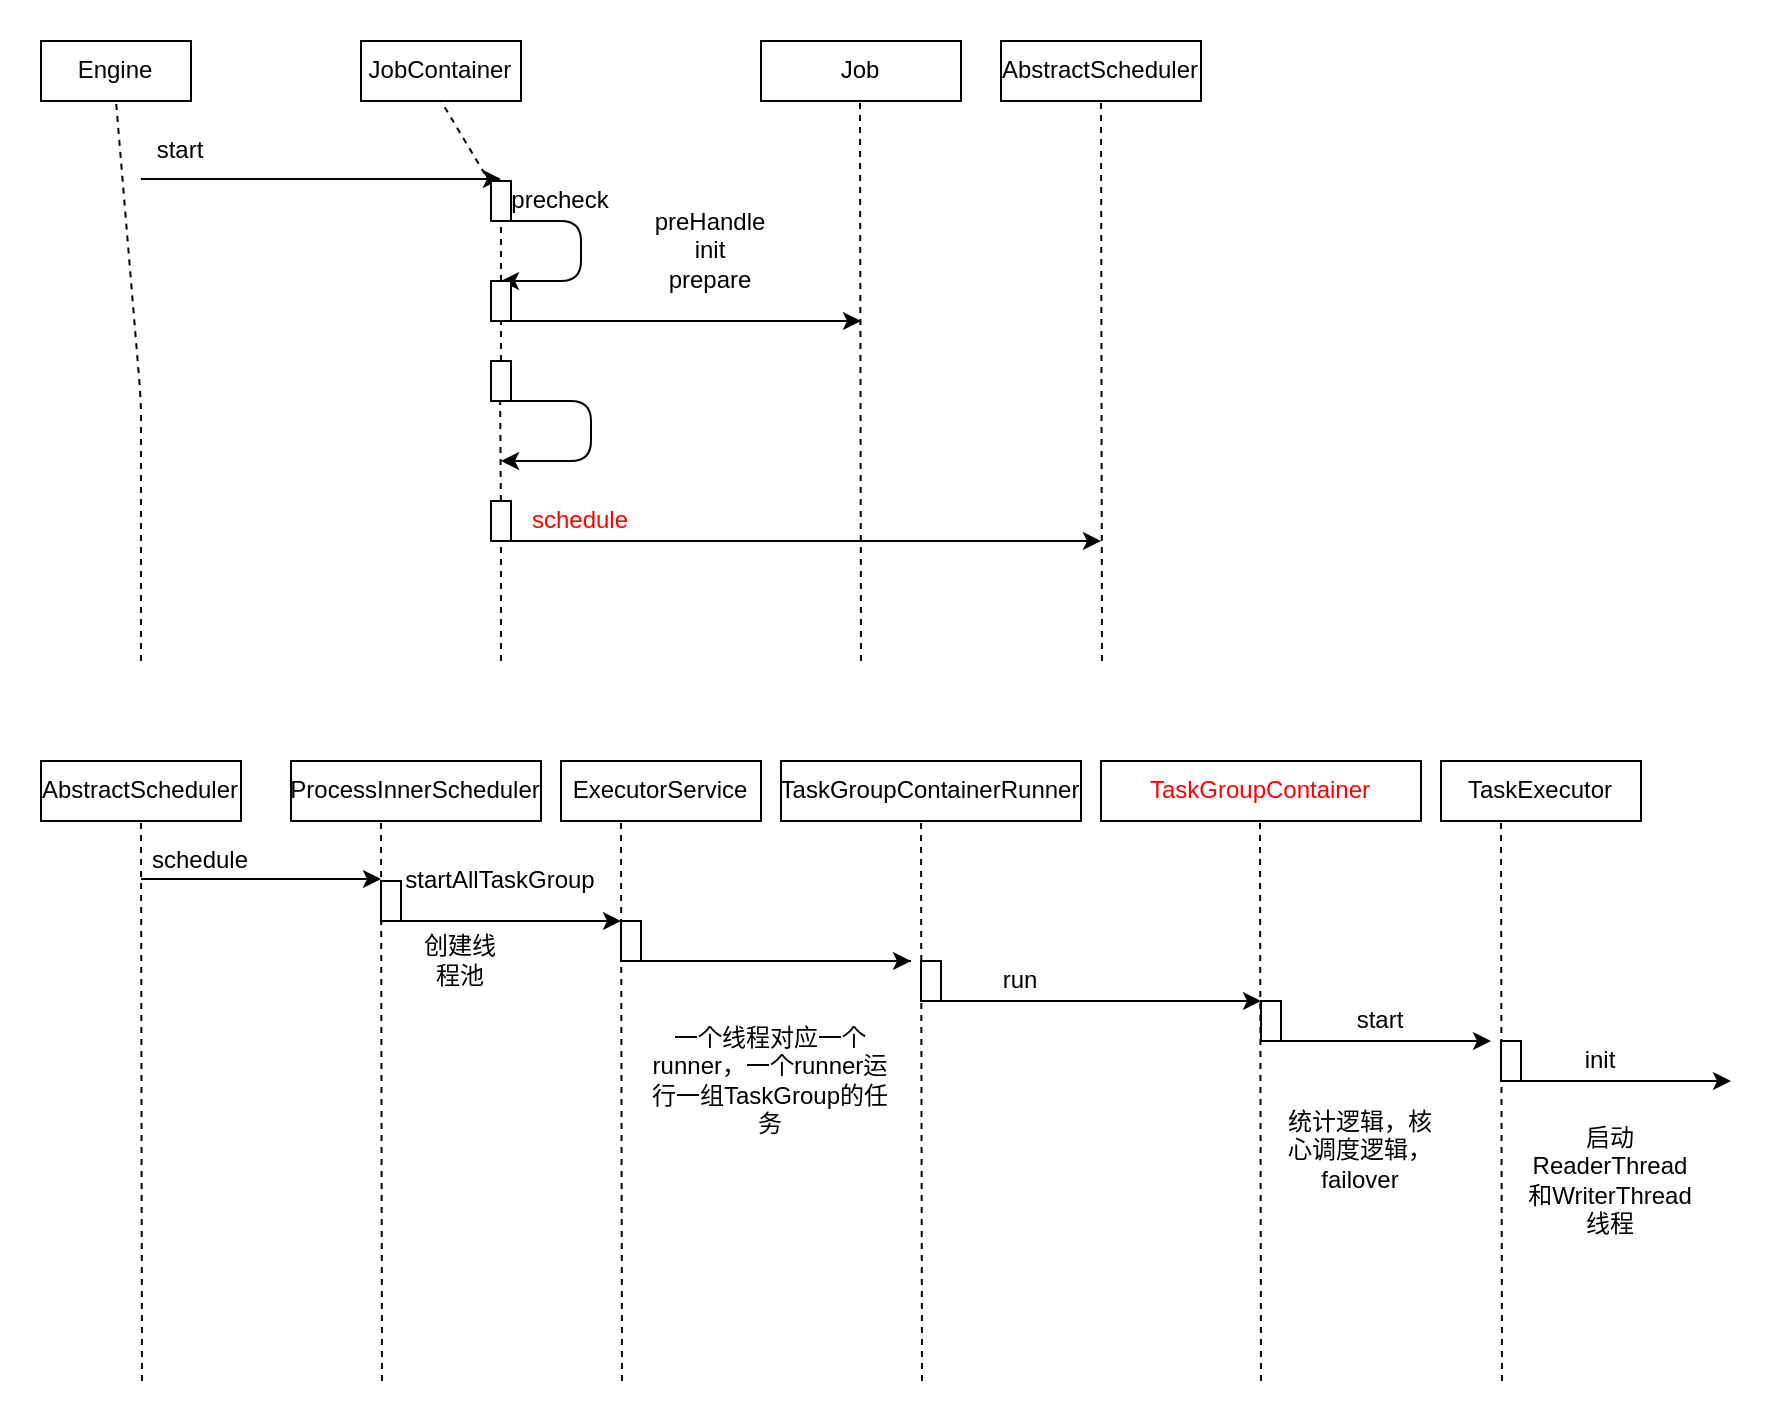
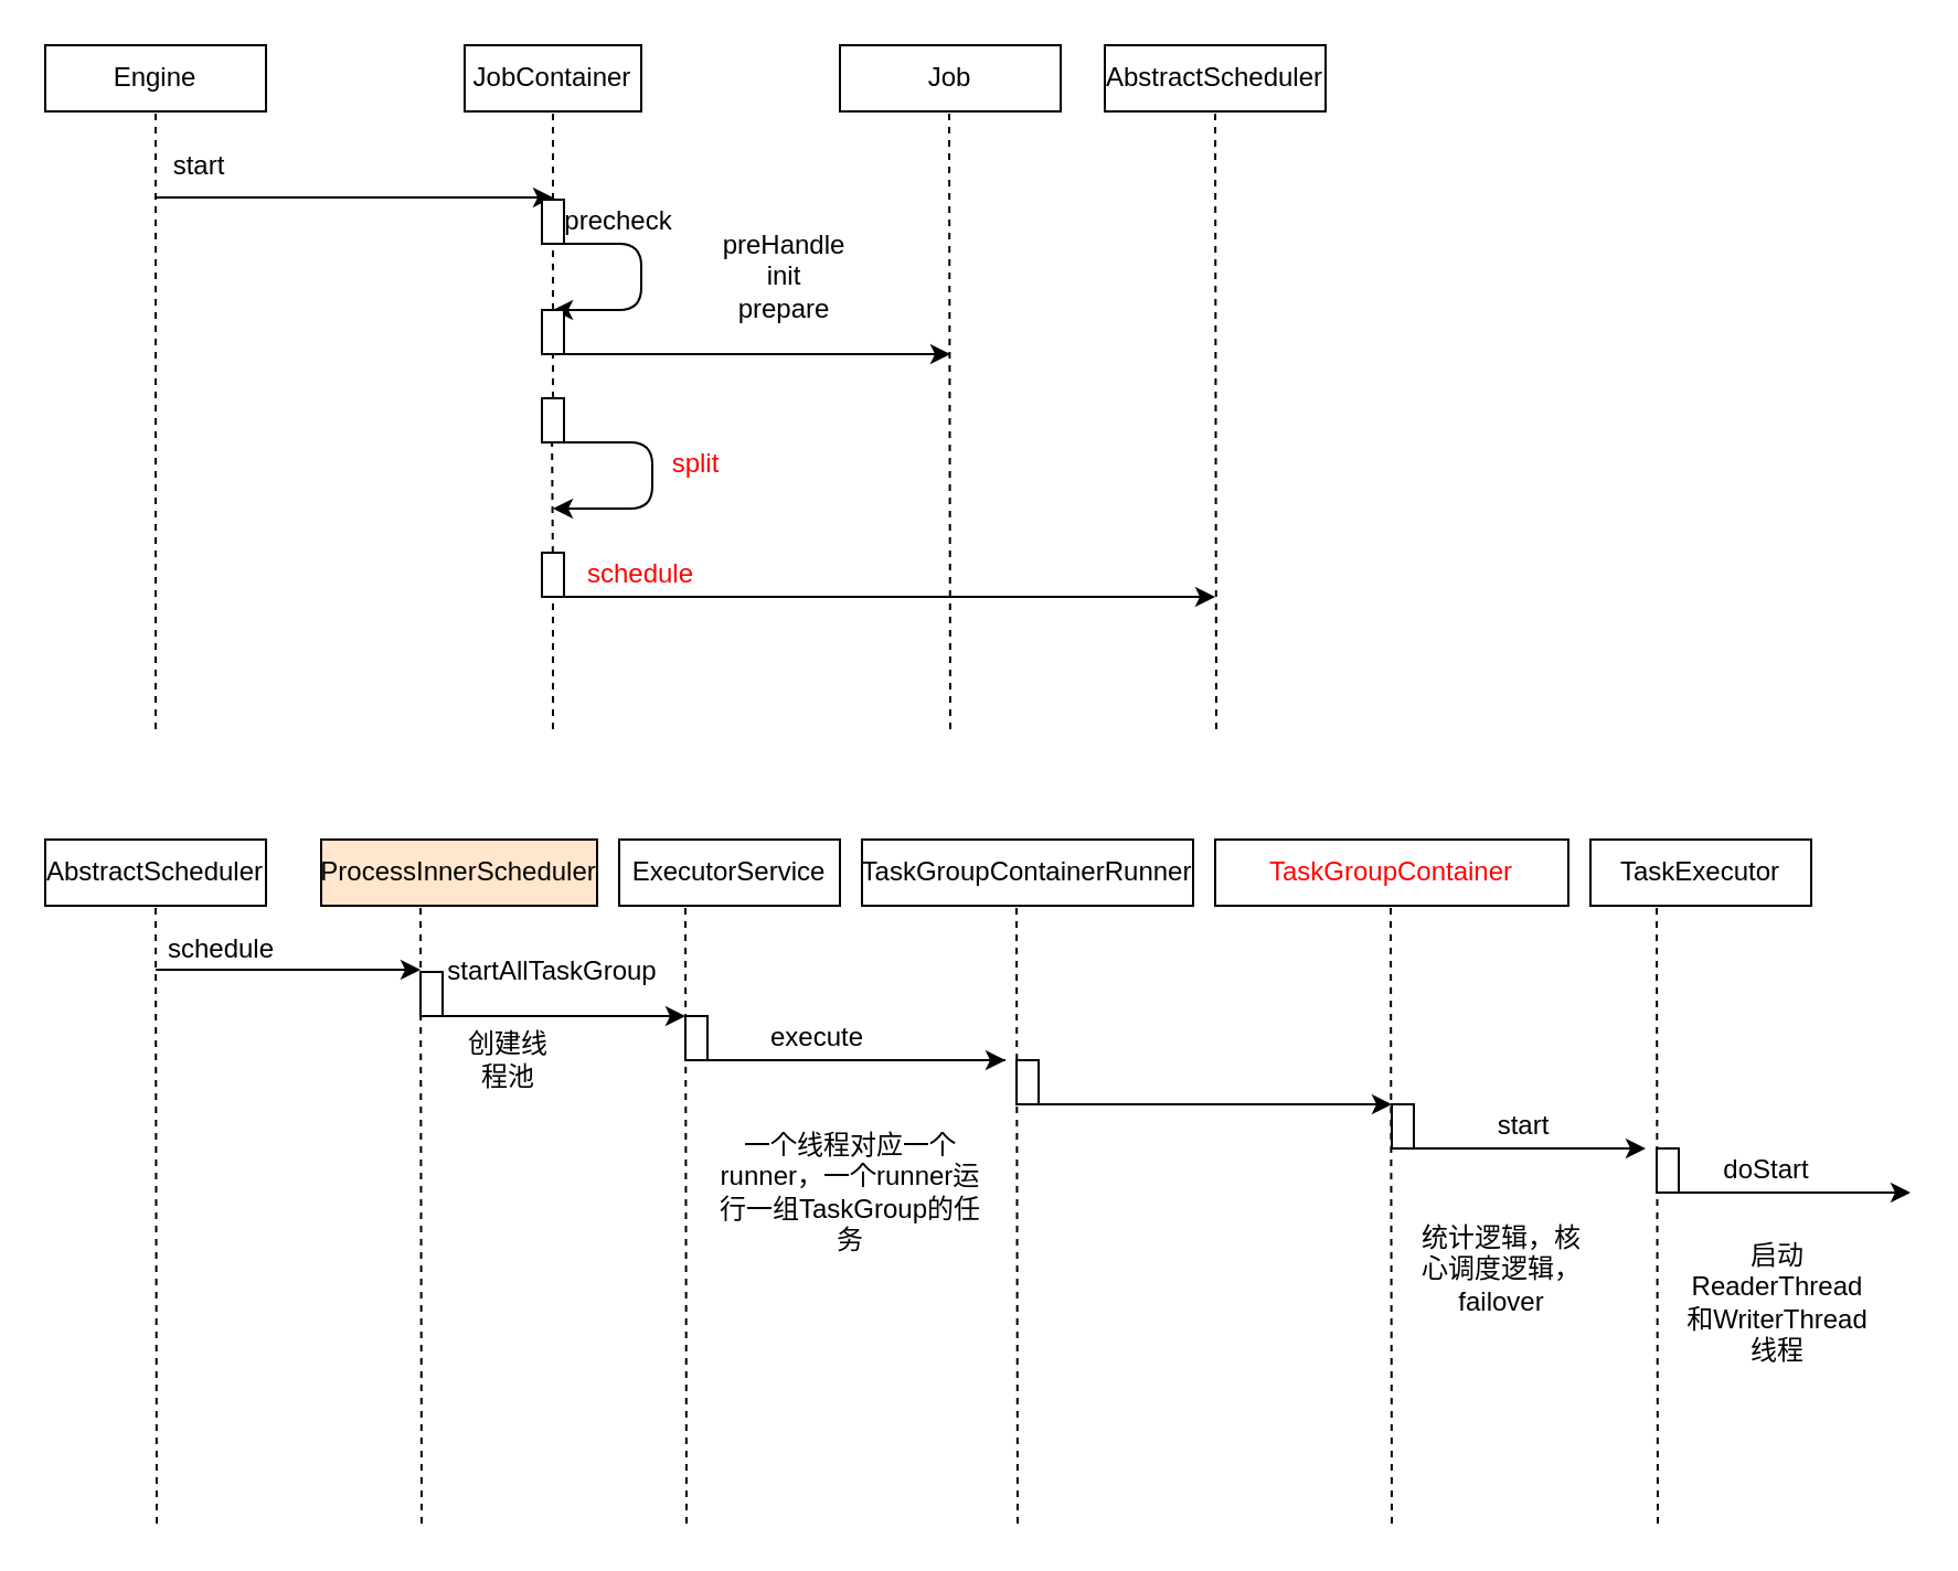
  <mxCell id="0" />
  <mxCell id="1" parent="0" />
- <mxCell id="2" value="Engine" style="rounded=0;whiteSpace=wrap;html=1;" parent="1" vertex="1"><mxGeometry x="20" y="20" width="75" height="30" as="geometry" /></mxCell>
- <mxCell id="3" value="JobContainer" style="rounded=0;whiteSpace=wrap;html=1;" parent="1" vertex="1"><mxGeometry x="180" y="20" width="80" height="30" as="geometry" /></mxCell>
+ <mxCell id="2" value="Engine" style="rounded=0;whiteSpace=wrap;html=1;" parent="1" vertex="1"><mxGeometry x="20" y="20" width="100" height="30" as="geometry" /></mxCell>
+ <mxCell id="3" value="JobContainer" style="rounded=0;whiteSpace=wrap;html=1;" parent="1" vertex="1"><mxGeometry x="210" y="20" width="80" height="30" as="geometry" /></mxCell>
  <mxCell id="4" value="" style="endArrow=none;dashed=1;html=1;entryX=0.5;entryY=1;entryDx=0;entryDy=0;" edge="1" parent="1" target="2"><mxGeometry width="50" height="50" relative="1" as="geometry"><mxPoint x="70" y="330" as="sourcePoint" /><mxPoint x="350" y="170" as="targetPoint" /><Array as="points"><mxPoint x="70" y="200" /></Array></mxGeometry></mxCell>
  <mxCell id="5" value="" style="endArrow=none;dashed=1;html=1;entryX=0.5;entryY=1;entryDx=0;entryDy=0;" edge="1" parent="1" source="7" target="3"><mxGeometry width="50" height="50" relative="1" as="geometry"><mxPoint x="250" y="330" as="sourcePoint" /><mxPoint x="250" y="60" as="targetPoint" /></mxGeometry></mxCell>
  <mxCell id="6" value="" style="endArrow=classic;html=1;" edge="1" parent="1"><mxGeometry width="50" height="50" relative="1" as="geometry"><mxPoint x="70" y="89" as="sourcePoint" /><mxPoint x="250" y="89" as="targetPoint" /><Array as="points"><mxPoint x="150" y="89" /></Array></mxGeometry></mxCell>
  <mxCell id="7" value="" style="rounded=0;whiteSpace=wrap;html=1;" vertex="1" parent="1"><mxGeometry x="245" y="90" width="10" height="20" as="geometry" /></mxCell>
  <mxCell id="8" value="" style="endArrow=none;dashed=1;html=1;" edge="1" parent="1" source="14" target="7"><mxGeometry width="50" height="50" relative="1" as="geometry"><mxPoint x="250" y="330" as="sourcePoint" /><mxPoint x="250" y="60" as="targetPoint" /></mxGeometry></mxCell>
  <mxCell id="9" value="start" style="text;html=1;strokeColor=none;fillColor=none;align=center;verticalAlign=middle;whiteSpace=wrap;rounded=0;" vertex="1" parent="1"><mxGeometry x="70" y="60" width="40" height="30" as="geometry" /></mxCell>
  <mxCell id="10" value="" style="endArrow=none;dashed=1;html=1;" edge="1" parent="1"><mxGeometry width="50" height="50" relative="1" as="geometry"><mxPoint x="430" y="330" as="sourcePoint" /><mxPoint x="429.5" y="50" as="targetPoint" /></mxGeometry></mxCell>
  <mxCell id="11" value="AbstractScheduler" style="rounded=0;whiteSpace=wrap;html=1;" vertex="1" parent="1"><mxGeometry x="500" y="20" width="100" height="30" as="geometry" /></mxCell>
  <mxCell id="12" value="" style="endArrow=classic;html=1;" edge="1" parent="1"><mxGeometry width="50" height="50" relative="1" as="geometry"><mxPoint x="250" y="110" as="sourcePoint" /><mxPoint x="250" y="140" as="targetPoint" /><Array as="points"><mxPoint x="290" y="110" /><mxPoint x="290" y="140" /></Array></mxGeometry></mxCell>
  <mxCell id="13" value="precheck" style="text;html=1;strokeColor=none;fillColor=none;align=center;verticalAlign=middle;whiteSpace=wrap;rounded=0;" vertex="1" parent="1"><mxGeometry x="260" y="90" width="40" height="20" as="geometry" /></mxCell>
  <mxCell id="14" value="" style="rounded=0;whiteSpace=wrap;html=1;" vertex="1" parent="1"><mxGeometry x="245" y="140" width="10" height="20" as="geometry" /></mxCell>
  <mxCell id="15" value="" style="endArrow=none;dashed=1;html=1;" edge="1" parent="1" source="18" target="14"><mxGeometry width="50" height="50" relative="1" as="geometry"><mxPoint x="250" y="210" as="sourcePoint" /><mxPoint x="250" y="110" as="targetPoint" /></mxGeometry></mxCell>
  <mxCell id="16" value="preHandle&lt;br&gt;init&lt;br&gt;prepare" style="text;html=1;strokeColor=none;fillColor=none;align=center;verticalAlign=middle;whiteSpace=wrap;rounded=0;" vertex="1" parent="1"><mxGeometry x="315" y="90" width="80" height="70" as="geometry" /></mxCell>
  <mxCell id="17" value="" style="endArrow=none;dashed=1;html=1;" edge="1" parent="1" source="21"><mxGeometry width="50" height="50" relative="1" as="geometry"><mxPoint x="249.5" y="310" as="sourcePoint" /><mxPoint x="249.5" y="190" as="targetPoint" /></mxGeometry></mxCell>
  <mxCell id="18" value="" style="rounded=0;whiteSpace=wrap;html=1;" vertex="1" parent="1"><mxGeometry x="245" y="180" width="10" height="20" as="geometry" /></mxCell>
  <mxCell id="19" value="" style="endArrow=classic;html=1;" edge="1" parent="1"><mxGeometry width="50" height="50" relative="1" as="geometry"><mxPoint x="245" y="160" as="sourcePoint" /><mxPoint x="430" y="160" as="targetPoint" /><Array as="points"><mxPoint x="245" y="160" /></Array></mxGeometry></mxCell>
+ <mxCell id="20" value="&lt;font color=&quot;#ff0000&quot;&gt;split&lt;/font&gt;" style="text;html=1;strokeColor=none;fillColor=none;align=center;verticalAlign=middle;whiteSpace=wrap;rounded=0;" vertex="1" parent="1"><mxGeometry x="295" y="200" width="40" height="20" as="geometry" /></mxCell>
  <mxCell id="21" value="" style="rounded=0;whiteSpace=wrap;html=1;" vertex="1" parent="1"><mxGeometry x="245" y="250" width="10" height="20" as="geometry" /></mxCell>
  <mxCell id="22" value="" style="endArrow=none;dashed=1;html=1;" edge="1" parent="1" target="21"><mxGeometry width="50" height="50" relative="1" as="geometry"><mxPoint x="250" y="330" as="sourcePoint" /><mxPoint x="249.5" y="190" as="targetPoint" /></mxGeometry></mxCell>
  <mxCell id="23" value="" style="endArrow=classic;html=1;" edge="1" parent="1"><mxGeometry width="50" height="50" relative="1" as="geometry"><mxPoint x="250" y="270" as="sourcePoint" /><mxPoint x="550" y="270" as="targetPoint" /><Array as="points" /></mxGeometry></mxCell>
  <mxCell id="24" value="&lt;font color=&quot;#ff0000&quot;&gt;schedule&lt;/font&gt;" style="text;html=1;strokeColor=none;fillColor=none;align=center;verticalAlign=middle;whiteSpace=wrap;rounded=0;" vertex="1" parent="1"><mxGeometry x="270" y="250" width="40" height="20" as="geometry" /></mxCell>
  <mxCell id="25" value="AbstractScheduler" style="rounded=0;whiteSpace=wrap;html=1;" vertex="1" parent="1"><mxGeometry x="20" y="380" width="100" height="30" as="geometry" /></mxCell>
  <mxCell id="26" value="" style="endArrow=none;dashed=1;html=1;" edge="1" parent="1"><mxGeometry width="50" height="50" relative="1" as="geometry"><mxPoint x="70.5" y="690" as="sourcePoint" /><mxPoint x="70" y="410" as="targetPoint" /></mxGeometry></mxCell>
  <mxCell id="27" value="" style="endArrow=classic;html=1;" edge="1" parent="1"><mxGeometry width="50" height="50" relative="1" as="geometry"><mxPoint x="70" y="439" as="sourcePoint" /><mxPoint x="190" y="439" as="targetPoint" /><Array as="points" /></mxGeometry></mxCell>
  <mxCell id="28" value="schedule" style="text;html=1;strokeColor=none;fillColor=none;align=center;verticalAlign=middle;whiteSpace=wrap;rounded=0;" vertex="1" parent="1"><mxGeometry x="80" y="420" width="40" height="20" as="geometry" /></mxCell>
- <mxCell id="29" value="ProcessInnerScheduler" style="rounded=0;whiteSpace=wrap;html=1;" vertex="1" parent="1"><mxGeometry x="145" y="380" width="125" height="30" as="geometry" /></mxCell>
+ <mxCell id="29" value="ProcessInnerScheduler" style="rounded=0;whiteSpace=wrap;html=1;fillColor=#ffe6cc;" vertex="1" parent="1"><mxGeometry x="145" y="380" width="125" height="30" as="geometry" /></mxCell>
  <mxCell id="30" value="" style="endArrow=none;dashed=1;html=1;" edge="1" parent="1"><mxGeometry width="50" height="50" relative="1" as="geometry"><mxPoint x="190.5" y="690" as="sourcePoint" /><mxPoint x="190" y="410" as="targetPoint" /></mxGeometry></mxCell>
  <mxCell id="31" value="" style="rounded=0;whiteSpace=wrap;html=1;" vertex="1" parent="1"><mxGeometry x="190" y="440" width="10" height="20" as="geometry" /></mxCell>
  <mxCell id="32" value="startAllTaskGroup" style="text;html=1;strokeColor=none;fillColor=none;align=center;verticalAlign=middle;whiteSpace=wrap;rounded=0;" vertex="1" parent="1"><mxGeometry x="230" y="430" width="40" height="20" as="geometry" /></mxCell>
  <mxCell id="33" value="" style="endArrow=classic;html=1;entryX=0;entryY=0;entryDx=0;entryDy=0;" edge="1" parent="1" target="36"><mxGeometry width="50" height="50" relative="1" as="geometry"><mxPoint x="195" y="460" as="sourcePoint" /><mxPoint x="300" y="460" as="targetPoint" /><Array as="points"><mxPoint x="215" y="460" /></Array></mxGeometry></mxCell>
  <mxCell id="34" value="ExecutorService" style="rounded=0;whiteSpace=wrap;html=1;" vertex="1" parent="1"><mxGeometry x="280" y="380" width="100" height="30" as="geometry" /></mxCell>
  <mxCell id="35" value="" style="endArrow=none;dashed=1;html=1;" edge="1" parent="1"><mxGeometry width="50" height="50" relative="1" as="geometry"><mxPoint x="310.5" y="690" as="sourcePoint" /><mxPoint x="310" y="410" as="targetPoint" /></mxGeometry></mxCell>
  <mxCell id="36" value="" style="rounded=0;whiteSpace=wrap;html=1;" vertex="1" parent="1"><mxGeometry x="310" y="460" width="10" height="20" as="geometry" /></mxCell>
  <mxCell id="37" value="" style="endArrow=classic;html=1;" edge="1" parent="1"><mxGeometry width="50" height="50" relative="1" as="geometry"><mxPoint x="455" y="480" as="sourcePoint" /><mxPoint x="455" y="480" as="targetPoint" /><Array as="points"><mxPoint x="315" y="480" /><mxPoint x="455" y="480" /></Array></mxGeometry></mxCell>
+ <mxCell id="38" value="execute" style="text;html=1;strokeColor=none;fillColor=none;align=center;verticalAlign=middle;whiteSpace=wrap;rounded=0;" vertex="1" parent="1"><mxGeometry x="350" y="460" width="40" height="20" as="geometry" /></mxCell>
  <mxCell id="39" value="TaskGroupContainerRunner" style="rounded=0;whiteSpace=wrap;html=1;" vertex="1" parent="1"><mxGeometry x="390" y="380" width="150" height="30" as="geometry" /></mxCell>
  <mxCell id="40" value="" style="endArrow=none;dashed=1;html=1;" edge="1" parent="1"><mxGeometry width="50" height="50" relative="1" as="geometry"><mxPoint x="460.5" y="690" as="sourcePoint" /><mxPoint x="460" y="410" as="targetPoint" /></mxGeometry></mxCell>
  <mxCell id="41" value="" style="rounded=0;whiteSpace=wrap;html=1;" vertex="1" parent="1"><mxGeometry x="460" y="480" width="10" height="20" as="geometry" /></mxCell>
  <mxCell id="42" value="" style="endArrow=classic;html=1;exitX=0.5;exitY=1;exitDx=0;exitDy=0;" edge="1" parent="1" source="41"><mxGeometry width="50" height="50" relative="1" as="geometry"><mxPoint x="530" y="500" as="sourcePoint" /><mxPoint x="630" y="500" as="targetPoint" /><Array as="points"><mxPoint x="550" y="500" /></Array></mxGeometry></mxCell>
- <mxCell id="43" value="run" style="text;html=1;strokeColor=none;fillColor=none;align=center;verticalAlign=middle;whiteSpace=wrap;rounded=0;" vertex="1" parent="1"><mxGeometry x="490" y="480" width="40" height="20" as="geometry" /></mxCell>
  <mxCell id="44" value="&lt;font color=&quot;#ff0000&quot;&gt;TaskGroupContainer&lt;/font&gt;" style="rounded=0;whiteSpace=wrap;html=1;" vertex="1" parent="1"><mxGeometry x="550" y="380" width="160" height="30" as="geometry" /></mxCell>
  <mxCell id="45" value="" style="endArrow=none;dashed=1;html=1;" edge="1" parent="1"><mxGeometry width="50" height="50" relative="1" as="geometry"><mxPoint x="630" y="690" as="sourcePoint" /><mxPoint x="629.5" y="410" as="targetPoint" /></mxGeometry></mxCell>
  <mxCell id="46" value="创建线程池" style="text;html=1;strokeColor=none;fillColor=none;align=center;verticalAlign=middle;whiteSpace=wrap;rounded=0;" vertex="1" parent="1"><mxGeometry x="210" y="470" width="40" height="20" as="geometry" /></mxCell>
  <mxCell id="47" value="一个线程对应一个runner，一个runner运行一组TaskGroup的任务" style="text;html=1;strokeColor=none;fillColor=none;align=center;verticalAlign=middle;whiteSpace=wrap;rounded=0;" vertex="1" parent="1"><mxGeometry x="320" y="490" width="130" height="100" as="geometry" /></mxCell>
  <mxCell id="48" value="" style="rounded=0;whiteSpace=wrap;html=1;" vertex="1" parent="1"><mxGeometry x="630" y="500" width="10" height="20" as="geometry" /></mxCell>
  <mxCell id="49" value="" style="endArrow=classic;html=1;" edge="1" parent="1"><mxGeometry width="50" height="50" relative="1" as="geometry"><mxPoint x="640" y="520" as="sourcePoint" /><mxPoint x="745" y="520" as="targetPoint" /><Array as="points"><mxPoint x="660" y="520" /></Array></mxGeometry></mxCell>
  <mxCell id="50" value="start" style="text;html=1;strokeColor=none;fillColor=none;align=center;verticalAlign=middle;whiteSpace=wrap;rounded=0;" vertex="1" parent="1"><mxGeometry x="670" y="500" width="40" height="20" as="geometry" /></mxCell>
  <mxCell id="51" value="统计逻辑，核心调度逻辑，failover" style="text;html=1;strokeColor=none;fillColor=none;align=center;verticalAlign=middle;whiteSpace=wrap;rounded=0;" vertex="1" parent="1"><mxGeometry x="640" y="530" width="80" height="90" as="geometry" /></mxCell>
  <mxCell id="52" value="TaskExecutor" style="rounded=0;whiteSpace=wrap;html=1;" vertex="1" parent="1"><mxGeometry x="720" y="380" width="100" height="30" as="geometry" /></mxCell>
  <mxCell id="53" value="" style="endArrow=none;dashed=1;html=1;" edge="1" parent="1"><mxGeometry width="50" height="50" relative="1" as="geometry"><mxPoint x="750.5" y="690" as="sourcePoint" /><mxPoint x="750" y="410" as="targetPoint" /></mxGeometry></mxCell>
  <mxCell id="54" value="" style="rounded=0;whiteSpace=wrap;html=1;" vertex="1" parent="1"><mxGeometry x="750" y="520" width="10" height="20" as="geometry" /></mxCell>
  <mxCell id="55" value="" style="endArrow=classic;html=1;" edge="1" parent="1"><mxGeometry width="50" height="50" relative="1" as="geometry"><mxPoint x="760" y="540" as="sourcePoint" /><mxPoint x="865" y="540" as="targetPoint" /><Array as="points"><mxPoint x="780" y="540" /></Array></mxGeometry></mxCell>
- <mxCell id="56" value="init" style="text;html=1;strokeColor=none;fillColor=none;align=center;verticalAlign=middle;whiteSpace=wrap;rounded=0;" vertex="1" parent="1"><mxGeometry x="780" y="520" width="40" height="20" as="geometry" /></mxCell>
+ <mxCell id="56" value="doStart" style="text;html=1;strokeColor=none;fillColor=none;align=center;verticalAlign=middle;whiteSpace=wrap;rounded=0;" vertex="1" parent="1"><mxGeometry x="780" y="520" width="40" height="20" as="geometry" /></mxCell>
  <mxCell id="57" value="启动ReaderThread和WriterThread线程" style="text;html=1;strokeColor=none;fillColor=none;align=center;verticalAlign=middle;whiteSpace=wrap;rounded=0;" vertex="1" parent="1"><mxGeometry x="760" y="550" width="90" height="80" as="geometry" /></mxCell>
  <mxCell id="58" value="Job" style="rounded=0;whiteSpace=wrap;html=1;" vertex="1" parent="1"><mxGeometry x="380" y="20" width="100" height="30" as="geometry" /></mxCell>
  <mxCell id="59" value="" style="endArrow=none;dashed=1;html=1;" edge="1" parent="1"><mxGeometry width="50" height="50" relative="1" as="geometry"><mxPoint x="550.5" y="330" as="sourcePoint" /><mxPoint x="550" y="50" as="targetPoint" /></mxGeometry></mxCell>
  <mxCell id="60" value="" style="endArrow=classic;html=1;" edge="1" parent="1"><mxGeometry width="50" height="50" relative="1" as="geometry"><mxPoint x="255" y="200" as="sourcePoint" /><mxPoint x="250" y="230" as="targetPoint" /><Array as="points"><mxPoint x="295" y="200" /><mxPoint x="295" y="230" /></Array></mxGeometry></mxCell>
